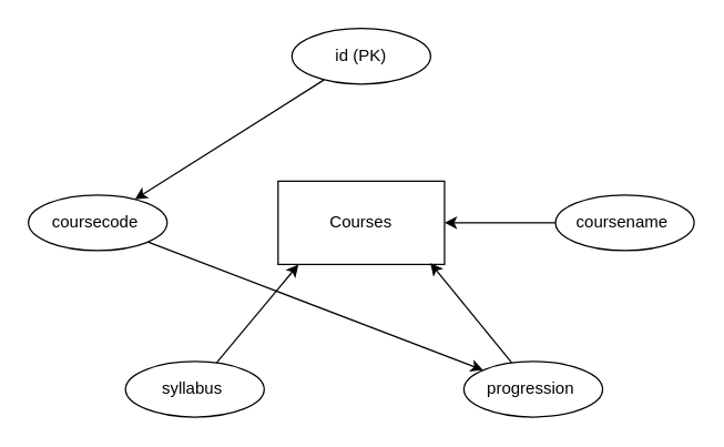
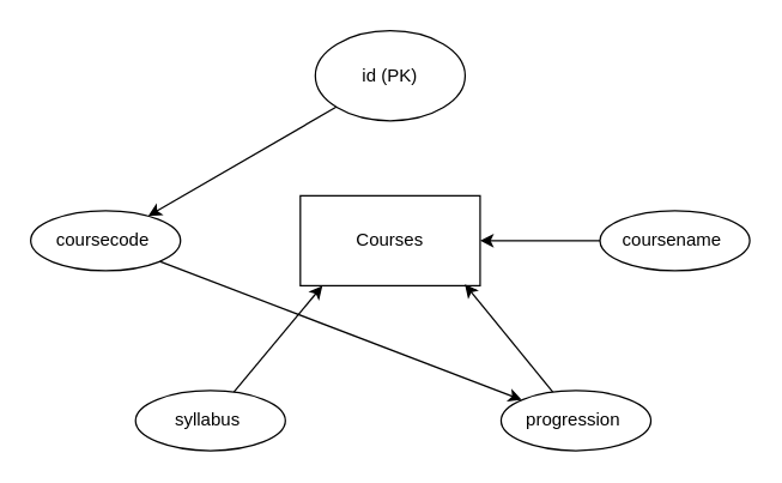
  <mxCell id="0" />
  <mxCell id="1" parent="0" />
  <mxCell id="2" value="Courses" style="rounded=0;whiteSpace=wrap;html=1;" parent="1" vertex="1"><mxGeometry x="200" y="130" width="120" height="60" as="geometry" /></mxCell>
  <mxCell id="3" value="" style="edgeStyle=none;html=1;" edge="1" parent="1" source="4" target="10"><mxGeometry relative="1" as="geometry" /></mxCell>
  <mxCell id="4" value="coursecode&amp;nbsp;" style="ellipse;whiteSpace=wrap;html=1;align=center;" parent="1" vertex="1"><mxGeometry x="20" y="140" width="100" height="40" as="geometry" /></mxCell>
  <mxCell id="5" style="edgeStyle=none;html=1;entryX=0.123;entryY=1;entryDx=0;entryDy=0;entryPerimeter=0;" edge="1" parent="1" source="6" target="2"><mxGeometry relative="1" as="geometry" /></mxCell>
  <mxCell id="6" value="syllabus&amp;nbsp;" style="ellipse;whiteSpace=wrap;html=1;align=center;" parent="1" vertex="1"><mxGeometry x="90" y="260" width="100" height="40" as="geometry" /></mxCell>
  <mxCell id="7" value="" style="edgeStyle=none;html=1;" edge="1" parent="1" source="8" target="2"><mxGeometry relative="1" as="geometry" /></mxCell>
  <mxCell id="8" value="coursename&amp;nbsp;" style="ellipse;whiteSpace=wrap;html=1;align=center;" parent="1" vertex="1"><mxGeometry x="400" y="140" width="100" height="40" as="geometry" /></mxCell>
  <mxCell id="9" style="edgeStyle=none;html=1;entryX=0.915;entryY=0.983;entryDx=0;entryDy=0;entryPerimeter=0;" edge="1" parent="1" source="10" target="2"><mxGeometry relative="1" as="geometry"><mxPoint x="310" y="180" as="targetPoint" /></mxGeometry></mxCell>
  <mxCell id="10" value="progression&amp;nbsp;" style="ellipse;whiteSpace=wrap;html=1;align=center;" parent="1" vertex="1"><mxGeometry x="334" y="260" width="100" height="40" as="geometry" /></mxCell>
  <mxCell id="11" value="" style="edgeStyle=none;html=1;" edge="1" parent="1" source="12" target="4"><mxGeometry relative="1" as="geometry" /></mxCell>
- <mxCell id="12" value="id (PK)" style="ellipse;whiteSpace=wrap;html=1;align=center;" parent="1" vertex="1"><mxGeometry x="210" y="20" width="100" height="40" as="geometry" /></mxCell>
+ <mxCell id="12" value="id (PK)" style="ellipse;whiteSpace=wrap;html=1;align=center;" parent="1" vertex="1"><mxGeometry x="210" y="20" width="100" height="60" as="geometry" /></mxCell>
